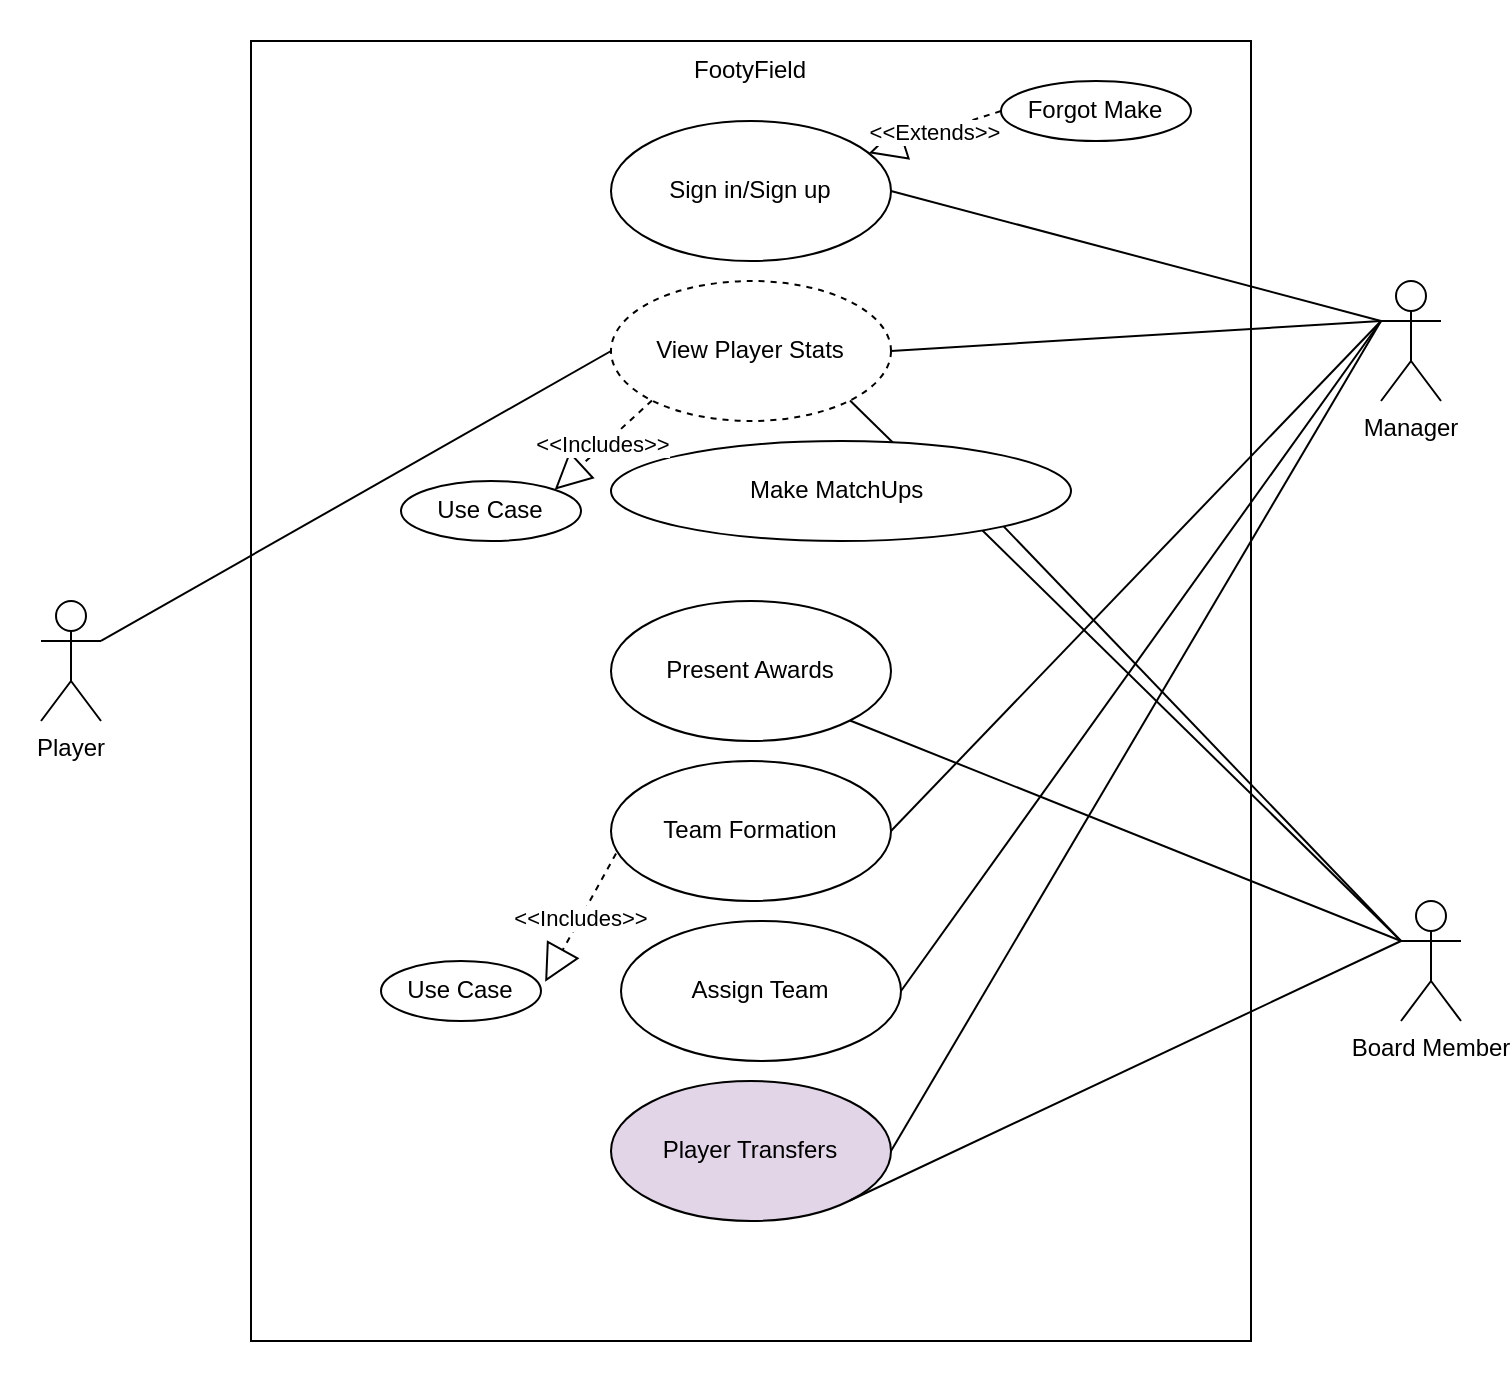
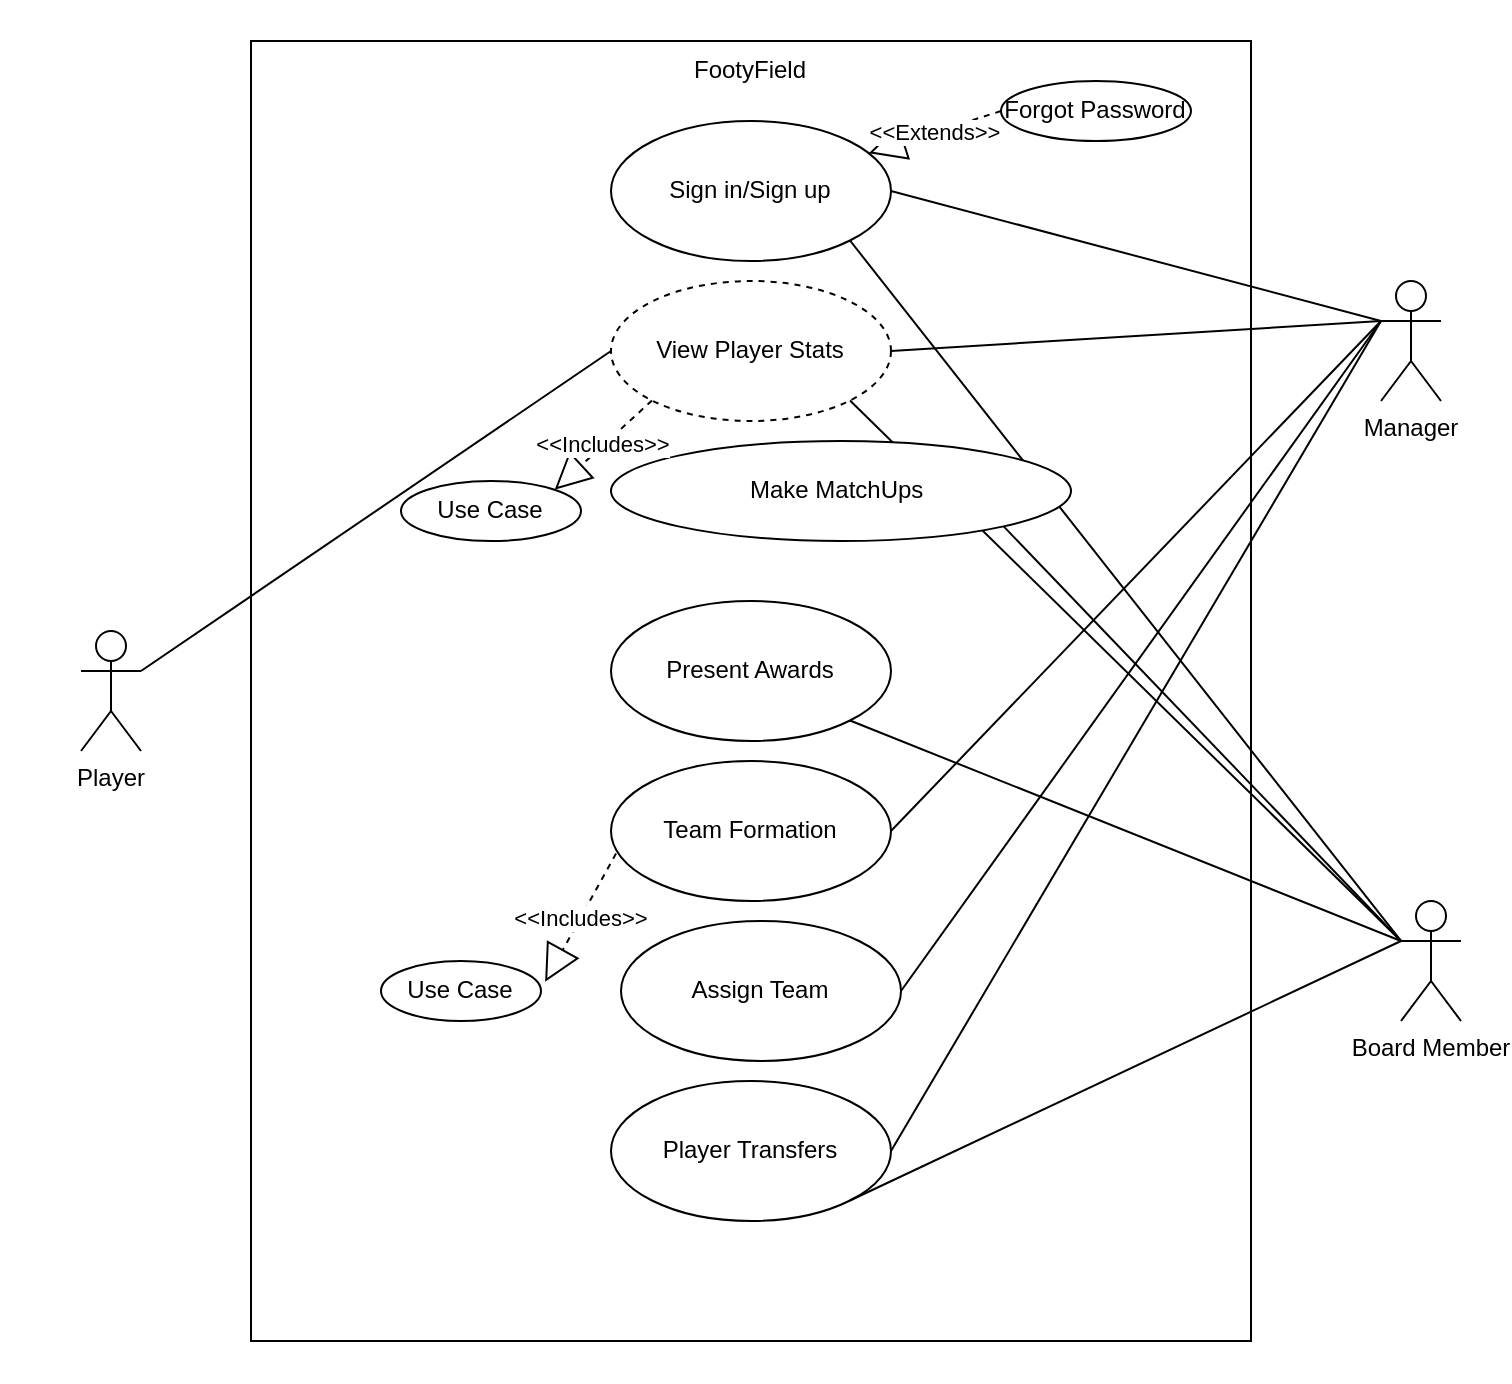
  <mxCell id="0" />
  <mxCell id="1" parent="0" />
  <mxCell id="2" value="tt" style="rounded=0;whiteSpace=wrap;html=1;" parent="1" vertex="1"><mxGeometry x="125" y="20" width="500" height="650" as="geometry" /></mxCell>
- <mxCell id="3" value="Player" style="shape=umlActor;verticalLabelPosition=bottom;verticalAlign=top;html=1;outlineConnect=0;" parent="1" vertex="1"><mxGeometry x="20" y="300" width="30" height="60" as="geometry" /></mxCell>
+ <mxCell id="3" value="Player" style="shape=umlActor;verticalLabelPosition=bottom;verticalAlign=top;html=1;outlineConnect=0;" parent="1" vertex="1"><mxGeometry x="40" y="315" width="30" height="60" as="geometry" /></mxCell>
  <mxCell id="4" value="Manager" style="shape=umlActor;verticalLabelPosition=bottom;verticalAlign=top;html=1;outlineConnect=0;" parent="1" vertex="1"><mxGeometry x="690" y="140" width="30" height="60" as="geometry" /></mxCell>
  <mxCell id="5" value="Board Member&lt;br&gt;" style="shape=umlActor;verticalLabelPosition=bottom;verticalAlign=top;html=1;outlineConnect=0;" parent="1" vertex="1"><mxGeometry x="700" y="450" width="30" height="60" as="geometry" /></mxCell>
  <mxCell id="6" value="Sign in/Sign up" style="ellipse;whiteSpace=wrap;html=1;" parent="1" vertex="1"><mxGeometry x="305" y="60" width="140" height="70" as="geometry" /></mxCell>
  <mxCell id="7" value="" style="endArrow=none;html=1;rounded=0;entryX=0;entryY=0.333;entryDx=0;entryDy=0;entryPerimeter=0;exitX=1;exitY=0.5;exitDx=0;exitDy=0;" parent="1" source="6" target="4" edge="1"><mxGeometry width="50" height="50" relative="1" as="geometry"><mxPoint x="260" y="410" as="sourcePoint" /><mxPoint x="310" y="360" as="targetPoint" /></mxGeometry></mxCell>
+ <mxCell id="8" value="" style="endArrow=none;html=1;rounded=0;entryX=0;entryY=0.333;entryDx=0;entryDy=0;entryPerimeter=0;exitX=1;exitY=1;exitDx=0;exitDy=0;" parent="1" source="6" target="5" edge="1"><mxGeometry width="50" height="50" relative="1" as="geometry"><mxPoint x="455" y="105" as="sourcePoint" /><mxPoint x="700" y="170" as="targetPoint" /></mxGeometry></mxCell>
  <mxCell id="9" value="View Player Stats" style="ellipse;whiteSpace=wrap;html=1;dashed=1;" parent="1" vertex="1"><mxGeometry x="305" y="140" width="140" height="70" as="geometry" /></mxCell>
  <mxCell id="10" value="" style="endArrow=none;html=1;rounded=0;exitX=1;exitY=0.333;exitDx=0;exitDy=0;exitPerimeter=0;entryX=0;entryY=0.5;entryDx=0;entryDy=0;" parent="1" source="3" target="9" edge="1"><mxGeometry width="50" height="50" relative="1" as="geometry"><mxPoint x="60" y="330" as="sourcePoint" /><mxPoint x="336" y="130" as="targetPoint" /></mxGeometry></mxCell>
  <mxCell id="11" value="" style="endArrow=none;html=1;rounded=0;exitX=1;exitY=1;exitDx=0;exitDy=0;" parent="1" source="9" edge="1"><mxGeometry width="50" height="50" relative="1" as="geometry"><mxPoint x="434" y="130" as="sourcePoint" /><mxPoint x="700" y="470" as="targetPoint" /></mxGeometry></mxCell>
  <mxCell id="12" value="" style="endArrow=none;html=1;rounded=0;exitX=1;exitY=0.5;exitDx=0;exitDy=0;" parent="1" source="9" edge="1"><mxGeometry width="50" height="50" relative="1" as="geometry"><mxPoint x="455" y="105" as="sourcePoint" /><mxPoint x="690" y="160" as="targetPoint" /></mxGeometry></mxCell>
  <mxCell id="13" value="Make MatchUps&amp;nbsp;" style="ellipse;whiteSpace=wrap;html=1;" parent="1" vertex="1"><mxGeometry x="305" y="220" width="230" height="50" as="geometry" /></mxCell>
  <mxCell id="14" value="" style="endArrow=none;html=1;rounded=0;exitX=1;exitY=1;exitDx=0;exitDy=0;" parent="1" source="13" edge="1"><mxGeometry width="50" height="50" relative="1" as="geometry"><mxPoint x="434" y="210" as="sourcePoint" /><mxPoint x="700" y="470" as="targetPoint" /></mxGeometry></mxCell>
  <mxCell id="15" value="Present Awards" style="ellipse;whiteSpace=wrap;html=1;" parent="1" vertex="1"><mxGeometry x="305" y="300" width="140" height="70" as="geometry" /></mxCell>
  <mxCell id="16" value="" style="endArrow=none;html=1;rounded=0;exitX=1;exitY=1;exitDx=0;exitDy=0;" parent="1" source="15" edge="1"><mxGeometry width="50" height="50" relative="1" as="geometry"><mxPoint x="434" y="290" as="sourcePoint" /><mxPoint x="700" y="470" as="targetPoint" /></mxGeometry></mxCell>
  <mxCell id="17" value="Team Formation" style="ellipse;whiteSpace=wrap;html=1;" parent="1" vertex="1"><mxGeometry x="305" y="380" width="140" height="70" as="geometry" /></mxCell>
  <mxCell id="18" value="" style="endArrow=none;html=1;rounded=0;entryX=0;entryY=0.333;entryDx=0;entryDy=0;entryPerimeter=0;exitX=1;exitY=0.5;exitDx=0;exitDy=0;" parent="1" source="17" target="4" edge="1"><mxGeometry width="50" height="50" relative="1" as="geometry"><mxPoint x="455" y="185" as="sourcePoint" /><mxPoint x="700" y="170" as="targetPoint" /></mxGeometry></mxCell>
  <mxCell id="19" value="Assign Team" style="ellipse;whiteSpace=wrap;html=1;" parent="1" vertex="1"><mxGeometry x="310" y="460" width="140" height="70" as="geometry" /></mxCell>
  <mxCell id="20" value="" style="endArrow=none;html=1;rounded=0;exitX=1;exitY=0.5;exitDx=0;exitDy=0;" parent="1" source="19" edge="1"><mxGeometry width="50" height="50" relative="1" as="geometry"><mxPoint x="455" y="425" as="sourcePoint" /><mxPoint x="690" y="160" as="targetPoint" /></mxGeometry></mxCell>
- <mxCell id="21" value="Player Transfers" style="ellipse;whiteSpace=wrap;html=1;fillColor=#e1d5e7;" parent="1" vertex="1"><mxGeometry x="305" y="540" width="140" height="70" as="geometry" /></mxCell>
+ <mxCell id="21" value="Player Transfers" style="ellipse;whiteSpace=wrap;html=1;" parent="1" vertex="1"><mxGeometry x="305" y="540" width="140" height="70" as="geometry" /></mxCell>
  <mxCell id="22" value="" style="endArrow=none;html=1;rounded=0;exitX=1;exitY=1;exitDx=0;exitDy=0;" parent="1" source="21" edge="1"><mxGeometry width="50" height="50" relative="1" as="geometry"><mxPoint x="435" y="370" as="sourcePoint" /><mxPoint x="700" y="470" as="targetPoint" /></mxGeometry></mxCell>
  <mxCell id="23" value="" style="endArrow=none;html=1;rounded=0;exitX=1;exitY=0.5;exitDx=0;exitDy=0;" parent="1" source="21" edge="1"><mxGeometry width="50" height="50" relative="1" as="geometry"><mxPoint x="460" y="505" as="sourcePoint" /><mxPoint x="690" y="160" as="targetPoint" /></mxGeometry></mxCell>
  <mxCell id="24" value="FootyField" style="text;html=1;strokeColor=none;fillColor=none;align=center;verticalAlign=middle;whiteSpace=wrap;rounded=0;" vertex="1" parent="1"><mxGeometry x="345" y="20" width="60" height="30" as="geometry" /></mxCell>
- <mxCell id="25" value="Forgot Make" style="ellipse;whiteSpace=wrap;html=1;" vertex="1" parent="1"><mxGeometry x="500" y="40" width="95" height="30" as="geometry" /></mxCell>
+ <mxCell id="25" value="Forgot Password" style="ellipse;whiteSpace=wrap;html=1;" vertex="1" parent="1"><mxGeometry x="500" y="40" width="95" height="30" as="geometry" /></mxCell>
  <mxCell id="26" value="&amp;lt;&amp;lt;Extends&amp;gt;&amp;gt;" style="endArrow=block;endSize=16;endFill=0;html=1;rounded=0;exitX=0;exitY=0.5;exitDx=0;exitDy=0;dashed=1;" edge="1" parent="1" source="25" target="6"><mxGeometry width="160" relative="1" as="geometry"><mxPoint x="440" y="80" as="sourcePoint" /><mxPoint x="490" y="140" as="targetPoint" /></mxGeometry></mxCell>
  <mxCell id="27" value="Use Case" style="ellipse;whiteSpace=wrap;html=1;" vertex="1" parent="1"><mxGeometry x="200" y="240" width="90" height="30" as="geometry" /></mxCell>
  <mxCell id="28" value="&amp;lt;&amp;lt;Includes&amp;gt;&amp;gt;" style="endArrow=block;endSize=16;endFill=0;html=1;rounded=0;exitX=0;exitY=1;exitDx=0;exitDy=0;entryX=1;entryY=0;entryDx=0;entryDy=0;dashed=1;" edge="1" parent="1" source="9" target="27"><mxGeometry width="160" relative="1" as="geometry"><mxPoint x="360" y="230" as="sourcePoint" /><mxPoint x="520" y="230" as="targetPoint" /></mxGeometry></mxCell>
  <mxCell id="29" value="Use Case" style="ellipse;whiteSpace=wrap;html=1;" vertex="1" parent="1"><mxGeometry x="190" y="480" width="80" height="30" as="geometry" /></mxCell>
  <mxCell id="30" value="&amp;lt;&amp;lt;Includes&amp;gt;&amp;gt;" style="endArrow=block;endSize=16;endFill=0;html=1;rounded=0;exitX=0.018;exitY=0.66;exitDx=0;exitDy=0;entryX=1.026;entryY=0.346;entryDx=0;entryDy=0;dashed=1;exitPerimeter=0;entryPerimeter=0;" edge="1" parent="1" source="17" target="29"><mxGeometry width="160" relative="1" as="geometry"><mxPoint x="310" y="458" as="sourcePoint" /><mxPoint x="261" y="502" as="targetPoint" /></mxGeometry></mxCell>
